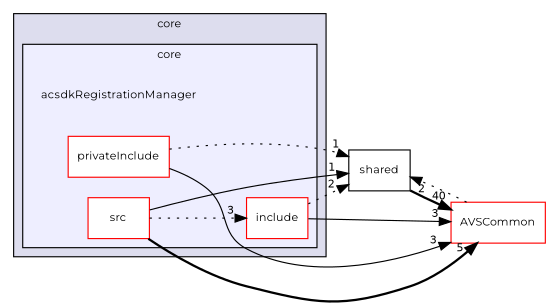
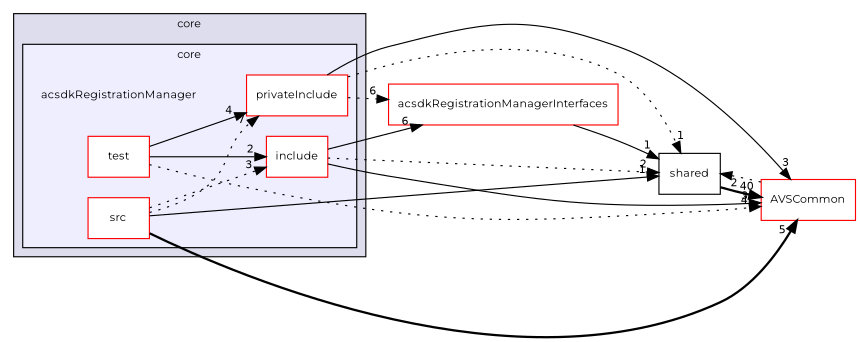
  digraph {
    compound=true
    rankdir=LR
    fontname=Montserrat
    node [fontname=Montserrat fontsize=10 shape=box color=red fillcolor=white style=filled]
    edge [headlabel=2 labeldistance=1.5 labelfontname=Helvetica labelfontsize=10 style=dotted fontname=Montserrat]
    n1 [label=acsdkRegistrationManager shape=plaintext fillcolor="" style=""]
    n2 [label=include]
    n3 [label=privateInclude]
    n4 [label=src]
+   n5 [label=test]
    n6 [color=black label=shared]
    n7 [label=AVSCommon]
+   n8 [label=acsdkRegistrationManagerInterfaces]
    subgraph cluster_1 {
      bgcolor="#ddddee"
      fontsize=10
      label=core
      pencolor=black
      subgraph cluster_2 {
        bgcolor="#eeeeff"
        fontsize=10
        pencolor=black
        n1
        n2
        n3
        n4
+       n5
      }
    }
    n2 -> n6
    n2 -> n7 [headlabel=3 style=solid]
+   n2 -> n8 [headlabel=6 style=solid]
    n3 -> n6 [headlabel=1]
    n3 -> n7 [headlabel=3 style=solid]
+   n3 -> n8 [headlabel=6]
    n4 -> n2 [headlabel=3]
+   n4 -> n3 [headlabel=7]
    n4 -> n6 [headlabel=1 style=solid]
    n4 -> n7 [headlabel=5 style=bold]
+   n5 -> n2 [style=solid]
+   n5 -> n3 [headlabel=4 style=solid]
+   n5 -> n7 [headlabel=4]
    n6 -> n7 [headlabel=40 style=bold]
    n7 -> n6
+   n8 -> n6 [headlabel=1 style=solid]
  }
